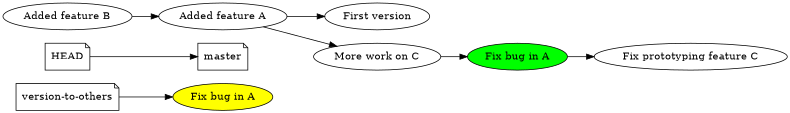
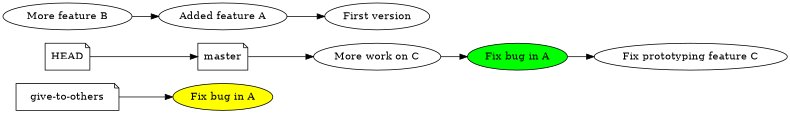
  digraph {
    rankdir=LR
-   "give-to-others" [shape=note label="version-to-others"]
+   "give-to-others" [shape=note]
    n2 [fillcolor=yellow label="Fix bug in A" style=filled]
    master [shape=note]
    "More work on C"
    n5 [fillcolor=green label="Fix bug in A" style=filled]
    HEAD [shape=note]
    n7 [label="Fix prototyping feature C"]
-   "Added feature B"
+   "Added feature B" [label="More feature B"]
    "Added feature A"
    "First version"
    "give-to-others" -> n2
-   "Added feature A" -> "More work on C"
+   master -> "More work on C"
    "More work on C" -> n5
    n5 -> n7
    HEAD -> master
    "Added feature B" -> "Added feature A"
    "Added feature A" -> "First version"
  }
